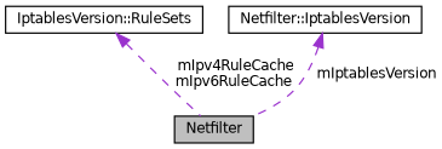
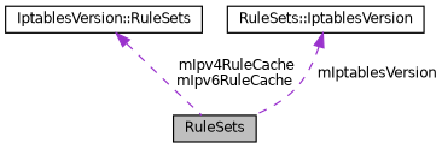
  digraph {
    node [color=black fillcolor=white fontname=Helvetica fontsize=10 shape=record style=filled]
    edge [color=darkorchid3 dir=back fontname=Helvetica fontsize=10 labelfontname=Helvetica labelfontsize=10 style=dashed]
-   n1 [fillcolor=grey75 fontcolor=black height=0.2 label=Netfilter width=0.4]
+   n1 [fillcolor=grey75 fontcolor=black height=0.2 label=RuleSets width=0.4]
    n2 [height=0.2 label="IptablesVersion::RuleSets" width=0.4]
-   n3 [height=0.2 label="Netfilter::IptablesVersion" width=0.4]
+   n3 [height=0.2 label="RuleSets::IptablesVersion" width=0.4]
    n2 -> n1 [label=" mIpv4RuleCache\nmIpv6RuleCache"]
    n3 -> n1 [label=" mIptablesVersion"]
  }
